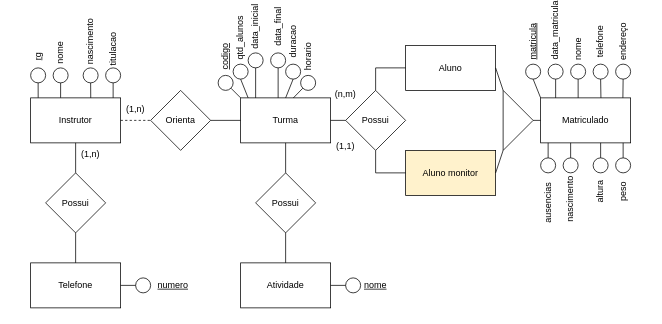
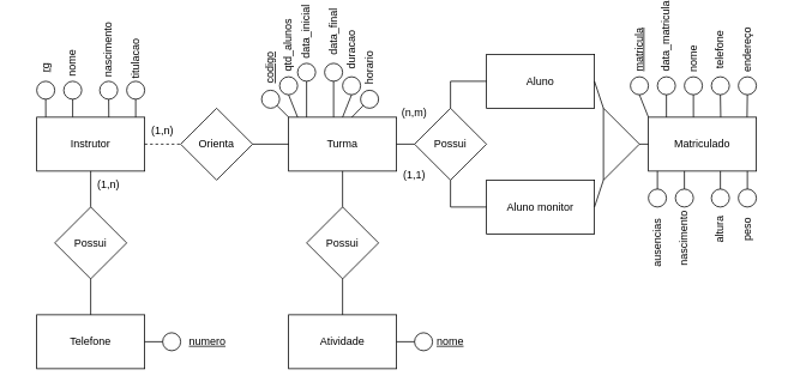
  <mxCell id="0" />
  <mxCell id="1" parent="0" />
  <mxCell id="2" value="Matriculado" style="rounded=0;whiteSpace=wrap;html=1;" vertex="1" parent="1"><mxGeometry x="720" y="130" width="120" height="60" as="geometry" /></mxCell>
  <mxCell id="3" value="" style="triangle;whiteSpace=wrap;html=1;rotation=0;" vertex="1" parent="1"><mxGeometry x="670" y="120" width="40" height="80" as="geometry" /></mxCell>
  <mxCell id="4" value="" style="endArrow=none;html=1;rounded=0;exitX=1;exitY=0.5;exitDx=0;exitDy=0;entryX=0;entryY=0.5;entryDx=0;entryDy=0;" edge="1" parent="1" source="3" target="2"><mxGeometry width="50" height="50" relative="1" as="geometry"><mxPoint x="690" y="180" as="sourcePoint" /><mxPoint x="740" y="130" as="targetPoint" /></mxGeometry></mxCell>
  <mxCell id="5" value="Aluno" style="rounded=0;whiteSpace=wrap;html=1;" vertex="1" parent="1"><mxGeometry x="540" y="60" width="120" height="60" as="geometry" /></mxCell>
- <mxCell id="6" value="Aluno monitor" style="rounded=0;whiteSpace=wrap;html=1;fillColor=#fff2cc;" vertex="1" parent="1"><mxGeometry x="540" y="200" width="120" height="60" as="geometry" /></mxCell>
+ <mxCell id="6" value="Aluno monitor" style="rounded=0;whiteSpace=wrap;html=1;" vertex="1" parent="1"><mxGeometry x="540" y="200" width="120" height="60" as="geometry" /></mxCell>
  <mxCell id="7" value="" style="endArrow=none;html=1;rounded=0;entryX=1;entryY=0.5;entryDx=0;entryDy=0;" edge="1" parent="1" target="5"><mxGeometry width="50" height="50" relative="1" as="geometry"><mxPoint x="670" y="120" as="sourcePoint" /><mxPoint x="540" y="110" as="targetPoint" /></mxGeometry></mxCell>
  <mxCell id="8" value="" style="endArrow=none;html=1;rounded=0;exitX=1;exitY=0.5;exitDx=0;exitDy=0;" edge="1" parent="1" source="6"><mxGeometry width="50" height="50" relative="1" as="geometry"><mxPoint x="630" y="280" as="sourcePoint" /><mxPoint x="670" y="200" as="targetPoint" /></mxGeometry></mxCell>
  <mxCell id="9" value="Turma" style="rounded=0;whiteSpace=wrap;html=1;" vertex="1" parent="1"><mxGeometry x="320" y="130" width="120" height="60" as="geometry" /></mxCell>
  <mxCell id="10" value="(n,m)" style="text;html=1;strokeColor=none;fillColor=none;align=center;verticalAlign=middle;whiteSpace=wrap;rounded=0;" vertex="1" parent="1"><mxGeometry x="430" y="110" width="60" height="30" as="geometry" /></mxCell>
  <mxCell id="11" value="(1,1)" style="text;html=1;strokeColor=none;fillColor=none;align=center;verticalAlign=middle;whiteSpace=wrap;rounded=0;" vertex="1" parent="1"><mxGeometry x="430" y="180" width="60" height="30" as="geometry" /></mxCell>
  <mxCell id="12" value="Possui" style="rhombus;whiteSpace=wrap;html=1;" vertex="1" parent="1"><mxGeometry x="340" y="230" width="80" height="80" as="geometry" /></mxCell>
  <mxCell id="13" value="Atividade" style="rounded=0;whiteSpace=wrap;html=1;" vertex="1" parent="1"><mxGeometry x="320" y="350" width="120" height="60" as="geometry" /></mxCell>
  <mxCell id="14" value="" style="endArrow=none;html=1;rounded=0;entryX=0.5;entryY=1;entryDx=0;entryDy=0;exitX=0.5;exitY=0;exitDx=0;exitDy=0;" edge="1" parent="1" source="12" target="9"><mxGeometry width="50" height="50" relative="1" as="geometry"><mxPoint x="280" y="280" as="sourcePoint" /><mxPoint x="330" y="230" as="targetPoint" /></mxGeometry></mxCell>
  <mxCell id="15" value="" style="endArrow=none;html=1;rounded=0;exitX=0.5;exitY=0;exitDx=0;exitDy=0;entryX=0.5;entryY=1;entryDx=0;entryDy=0;" edge="1" parent="1" source="13" target="12"><mxGeometry width="50" height="50" relative="1" as="geometry"><mxPoint x="300" y="300" as="sourcePoint" /><mxPoint x="350" y="250" as="targetPoint" /></mxGeometry></mxCell>
  <mxCell id="16" value="Orienta" style="rhombus;whiteSpace=wrap;html=1;" vertex="1" parent="1"><mxGeometry x="200" y="120" width="80" height="80" as="geometry" /></mxCell>
  <mxCell id="17" value="Instrutor" style="rounded=0;whiteSpace=wrap;html=1;" vertex="1" parent="1"><mxGeometry x="40" y="130" width="120" height="60" as="geometry" /></mxCell>
  <mxCell id="18" value="" style="endArrow=none;html=1;rounded=0;exitX=1;exitY=0.5;exitDx=0;exitDy=0;entryX=0;entryY=0.5;entryDx=0;entryDy=0;" edge="1" parent="1" source="16" target="9"><mxGeometry width="50" height="50" relative="1" as="geometry"><mxPoint x="270" y="170" as="sourcePoint" /><mxPoint x="320" y="120" as="targetPoint" /></mxGeometry></mxCell>
  <mxCell id="19" value="" style="endArrow=none;html=1;rounded=0;entryX=0;entryY=0.5;entryDx=0;entryDy=0;exitX=1;exitY=0.5;exitDx=0;exitDy=0;dashed=1;" edge="1" parent="1" source="17" target="16"><mxGeometry width="50" height="50" relative="1" as="geometry"><mxPoint x="160" y="230" as="sourcePoint" /><mxPoint x="210" y="180" as="targetPoint" /></mxGeometry></mxCell>
  <mxCell id="20" value="(1,n)" style="text;html=1;strokeColor=none;fillColor=none;align=center;verticalAlign=middle;whiteSpace=wrap;rounded=0;" vertex="1" parent="1"><mxGeometry x="150" y="130" width="60" height="30" as="geometry" /></mxCell>
  <mxCell id="21" value="" style="ellipse;whiteSpace=wrap;html=1;aspect=fixed;" vertex="1" parent="1"><mxGeometry x="290" y="100" width="20" height="20" as="geometry" /></mxCell>
  <mxCell id="22" value="" style="ellipse;whiteSpace=wrap;html=1;aspect=fixed;" vertex="1" parent="1"><mxGeometry x="310" y="85" width="20" height="20" as="geometry" /></mxCell>
  <mxCell id="23" value="" style="ellipse;whiteSpace=wrap;html=1;aspect=fixed;" vertex="1" parent="1"><mxGeometry x="330" y="70" width="20" height="20" as="geometry" /></mxCell>
  <mxCell id="24" value="" style="ellipse;whiteSpace=wrap;html=1;aspect=fixed;" vertex="1" parent="1"><mxGeometry x="360" y="70" width="20" height="20" as="geometry" /></mxCell>
  <mxCell id="25" value="" style="ellipse;whiteSpace=wrap;html=1;aspect=fixed;" vertex="1" parent="1"><mxGeometry x="380" y="85" width="20" height="20" as="geometry" /></mxCell>
  <mxCell id="26" value="" style="ellipse;whiteSpace=wrap;html=1;aspect=fixed;" vertex="1" parent="1"><mxGeometry x="400" y="100" width="20" height="20" as="geometry" /></mxCell>
  <mxCell id="27" value="&lt;u&gt;codigo&lt;/u&gt;" style="text;html=1;strokeColor=none;fillColor=none;align=center;verticalAlign=middle;whiteSpace=wrap;rounded=0;rotation=-90;" vertex="1" parent="1"><mxGeometry x="270" y="60" width="60" height="30" as="geometry" /></mxCell>
  <mxCell id="28" value="qtd_alunos" style="text;html=1;strokeColor=none;fillColor=none;align=center;verticalAlign=middle;whiteSpace=wrap;rounded=0;rotation=-90;" vertex="1" parent="1"><mxGeometry x="290" y="35" width="60" height="30" as="geometry" /></mxCell>
  <mxCell id="29" value="data_inicial" style="text;html=1;strokeColor=none;fillColor=none;align=center;verticalAlign=middle;whiteSpace=wrap;rounded=0;rotation=-90;" vertex="1" parent="1"><mxGeometry x="310" y="20" width="60" height="30" as="geometry" /></mxCell>
  <mxCell id="30" value="data_final" style="text;html=1;strokeColor=none;fillColor=none;align=center;verticalAlign=middle;whiteSpace=wrap;rounded=0;rotation=-90;" vertex="1" parent="1"><mxGeometry x="340" y="20" width="60" height="30" as="geometry" /></mxCell>
  <mxCell id="31" value="duracao" style="text;html=1;strokeColor=none;fillColor=none;align=center;verticalAlign=middle;whiteSpace=wrap;rounded=0;rotation=-90;" vertex="1" parent="1"><mxGeometry x="360" y="40" width="60" height="30" as="geometry" /></mxCell>
  <mxCell id="32" value="horario" style="text;html=1;strokeColor=none;fillColor=none;align=center;verticalAlign=middle;whiteSpace=wrap;rounded=0;rotation=-90;" vertex="1" parent="1"><mxGeometry x="380" y="60" width="60" height="30" as="geometry" /></mxCell>
  <mxCell id="33" value="" style="ellipse;whiteSpace=wrap;html=1;aspect=fixed;" vertex="1" parent="1"><mxGeometry x="40" y="90" width="20" height="20" as="geometry" /></mxCell>
  <mxCell id="34" value="" style="ellipse;whiteSpace=wrap;html=1;aspect=fixed;" vertex="1" parent="1"><mxGeometry x="140" y="90" width="20" height="20" as="geometry" /></mxCell>
  <mxCell id="35" value="" style="ellipse;whiteSpace=wrap;html=1;aspect=fixed;" vertex="1" parent="1"><mxGeometry x="70" y="90" width="20" height="20" as="geometry" /></mxCell>
  <mxCell id="36" value="" style="ellipse;whiteSpace=wrap;html=1;aspect=fixed;" vertex="1" parent="1"><mxGeometry x="110" y="90" width="20" height="20" as="geometry" /></mxCell>
  <mxCell id="37" value="" style="endArrow=none;html=1;rounded=0;entryX=0.5;entryY=1;entryDx=0;entryDy=0;exitX=0.084;exitY=-0.002;exitDx=0;exitDy=0;exitPerimeter=0;" edge="1" parent="1" source="17" target="33"><mxGeometry width="50" height="50" relative="1" as="geometry"><mxPoint x="60" y="130" as="sourcePoint" /><mxPoint x="110" y="80" as="targetPoint" /></mxGeometry></mxCell>
  <mxCell id="38" value="" style="endArrow=none;html=1;rounded=0;entryX=0.5;entryY=1;entryDx=0;entryDy=0;exitX=0.333;exitY=-0.002;exitDx=0;exitDy=0;exitPerimeter=0;" edge="1" parent="1" source="17" target="35"><mxGeometry width="50" height="50" relative="1" as="geometry"><mxPoint x="90" y="130" as="sourcePoint" /><mxPoint x="140" y="80" as="targetPoint" /></mxGeometry></mxCell>
  <mxCell id="39" value="" style="endArrow=none;html=1;rounded=0;exitX=0.668;exitY=0.001;exitDx=0;exitDy=0;exitPerimeter=0;entryX=0.5;entryY=1;entryDx=0;entryDy=0;" edge="1" parent="1" source="17" target="36"><mxGeometry width="50" height="50" relative="1" as="geometry"><mxPoint x="100" y="150" as="sourcePoint" /><mxPoint x="150" y="100" as="targetPoint" /></mxGeometry></mxCell>
  <mxCell id="40" value="" style="endArrow=none;html=1;rounded=0;exitX=0;exitY=0;exitDx=0;exitDy=0;entryX=0.5;entryY=1;entryDx=0;entryDy=0;" edge="1" parent="1" source="20" target="34"><mxGeometry width="50" height="50" relative="1" as="geometry"><mxPoint x="90" y="120" as="sourcePoint" /><mxPoint x="140" y="70" as="targetPoint" /></mxGeometry></mxCell>
  <mxCell id="41" value="&lt;u&gt;rg&lt;/u&gt;" style="text;html=1;strokeColor=none;fillColor=none;align=center;verticalAlign=middle;whiteSpace=wrap;rounded=0;rotation=-90;" vertex="1" parent="1"><mxGeometry x="20" y="60" width="60" height="30" as="geometry" /></mxCell>
  <mxCell id="42" value="nome" style="text;html=1;strokeColor=none;fillColor=none;align=center;verticalAlign=middle;whiteSpace=wrap;rounded=0;rotation=-90;" vertex="1" parent="1"><mxGeometry x="50" y="55" width="60" height="30" as="geometry" /></mxCell>
  <mxCell id="43" value="nascimento" style="text;html=1;strokeColor=none;fillColor=none;align=center;verticalAlign=middle;whiteSpace=wrap;rounded=0;rotation=-90;" vertex="1" parent="1"><mxGeometry x="90" y="40" width="60" height="30" as="geometry" /></mxCell>
  <mxCell id="44" value="titulacao" style="text;html=1;strokeColor=none;fillColor=none;align=center;verticalAlign=middle;whiteSpace=wrap;rounded=0;rotation=-90;" vertex="1" parent="1"><mxGeometry x="120" y="50" width="60" height="30" as="geometry" /></mxCell>
  <mxCell id="45" value="Possui" style="rhombus;whiteSpace=wrap;html=1;" vertex="1" parent="1"><mxGeometry x="60" y="230" width="80" height="80" as="geometry" /></mxCell>
  <mxCell id="46" value="Telefone" style="rounded=0;whiteSpace=wrap;html=1;" vertex="1" parent="1"><mxGeometry x="40" y="350" width="120" height="60" as="geometry" /></mxCell>
  <mxCell id="47" value="(1,n)" style="text;html=1;strokeColor=none;fillColor=none;align=center;verticalAlign=middle;whiteSpace=wrap;rounded=0;" vertex="1" parent="1"><mxGeometry x="90" y="190" width="60" height="30" as="geometry" /></mxCell>
  <mxCell id="48" value="" style="endArrow=none;html=1;rounded=0;entryX=0.5;entryY=1;entryDx=0;entryDy=0;exitX=0.5;exitY=0;exitDx=0;exitDy=0;" edge="1" parent="1" source="46" target="45"><mxGeometry width="50" height="50" relative="1" as="geometry"><mxPoint x="80" y="370" as="sourcePoint" /><mxPoint x="130" y="320" as="targetPoint" /></mxGeometry></mxCell>
  <mxCell id="49" value="" style="endArrow=none;html=1;rounded=0;entryX=0.5;entryY=1;entryDx=0;entryDy=0;exitX=0.5;exitY=0;exitDx=0;exitDy=0;" edge="1" parent="1" source="45" target="17"><mxGeometry width="50" height="50" relative="1" as="geometry"><mxPoint x="-60" y="250" as="sourcePoint" /><mxPoint x="-10" y="200" as="targetPoint" /></mxGeometry></mxCell>
  <mxCell id="50" value="" style="endArrow=none;html=1;rounded=0;exitX=0;exitY=0;exitDx=0;exitDy=0;entryX=1;entryY=1;entryDx=0;entryDy=0;" edge="1" parent="1" source="9" target="21"><mxGeometry width="50" height="50" relative="1" as="geometry"><mxPoint x="270" y="150" as="sourcePoint" /><mxPoint x="320" y="100" as="targetPoint" /></mxGeometry></mxCell>
  <mxCell id="51" value="" style="endArrow=none;html=1;rounded=0;entryX=0.5;entryY=1;entryDx=0;entryDy=0;" edge="1" parent="1" target="23"><mxGeometry width="50" height="50" relative="1" as="geometry"><mxPoint x="340" y="130" as="sourcePoint" /><mxPoint x="390" y="80" as="targetPoint" /></mxGeometry></mxCell>
  <mxCell id="52" value="" style="endArrow=none;html=1;rounded=0;entryX=0.5;entryY=1;entryDx=0;entryDy=0;" edge="1" parent="1" target="24"><mxGeometry width="50" height="50" relative="1" as="geometry"><mxPoint x="370" y="130" as="sourcePoint" /><mxPoint x="420" y="80" as="targetPoint" /></mxGeometry></mxCell>
  <mxCell id="53" value="" style="endArrow=none;html=1;rounded=0;entryX=0.5;entryY=1;entryDx=0;entryDy=0;" edge="1" parent="1" target="22"><mxGeometry width="50" height="50" relative="1" as="geometry"><mxPoint x="330" y="130" as="sourcePoint" /><mxPoint x="380" y="80" as="targetPoint" /></mxGeometry></mxCell>
  <mxCell id="54" value="" style="endArrow=none;html=1;rounded=0;entryX=0.5;entryY=1;entryDx=0;entryDy=0;" edge="1" parent="1" target="25"><mxGeometry width="50" height="50" relative="1" as="geometry"><mxPoint x="380" y="130" as="sourcePoint" /><mxPoint x="430" y="80" as="targetPoint" /></mxGeometry></mxCell>
  <mxCell id="55" value="" style="endArrow=none;html=1;rounded=0;entryX=0;entryY=1;entryDx=0;entryDy=0;exitX=0.585;exitY=0.003;exitDx=0;exitDy=0;exitPerimeter=0;" edge="1" parent="1" source="9" target="26"><mxGeometry width="50" height="50" relative="1" as="geometry"><mxPoint x="370" y="140" as="sourcePoint" /><mxPoint x="420" y="90" as="targetPoint" /></mxGeometry></mxCell>
  <mxCell id="56" value="" style="ellipse;whiteSpace=wrap;html=1;aspect=fixed;" vertex="1" parent="1"><mxGeometry x="460" y="370" width="20" height="20" as="geometry" /></mxCell>
  <mxCell id="57" value="" style="endArrow=none;html=1;rounded=0;entryX=0;entryY=0.5;entryDx=0;entryDy=0;" edge="1" parent="1" target="56"><mxGeometry width="50" height="50" relative="1" as="geometry"><mxPoint x="440" y="380" as="sourcePoint" /><mxPoint x="490" y="330" as="targetPoint" /></mxGeometry></mxCell>
  <mxCell id="58" value="&lt;u&gt;nome&lt;/u&gt;" style="text;html=1;strokeColor=none;fillColor=none;align=center;verticalAlign=middle;whiteSpace=wrap;rounded=0;" vertex="1" parent="1"><mxGeometry x="470" y="365" width="60" height="30" as="geometry" /></mxCell>
  <mxCell id="59" value="" style="ellipse;whiteSpace=wrap;html=1;aspect=fixed;" vertex="1" parent="1"><mxGeometry x="700" y="85" width="20" height="20" as="geometry" /></mxCell>
  <mxCell id="60" value="" style="ellipse;whiteSpace=wrap;html=1;aspect=fixed;" vertex="1" parent="1"><mxGeometry x="730" y="85" width="20" height="20" as="geometry" /></mxCell>
  <mxCell id="61" value="" style="ellipse;whiteSpace=wrap;html=1;aspect=fixed;" vertex="1" parent="1"><mxGeometry x="760" y="85" width="20" height="20" as="geometry" /></mxCell>
  <mxCell id="62" value="" style="ellipse;whiteSpace=wrap;html=1;aspect=fixed;" vertex="1" parent="1"><mxGeometry x="790" y="85" width="20" height="20" as="geometry" /></mxCell>
  <mxCell id="63" value="" style="ellipse;whiteSpace=wrap;html=1;aspect=fixed;" vertex="1" parent="1"><mxGeometry x="820" y="85" width="20" height="20" as="geometry" /></mxCell>
  <mxCell id="64" value="" style="ellipse;whiteSpace=wrap;html=1;aspect=fixed;" vertex="1" parent="1"><mxGeometry x="750" y="210" width="20" height="20" as="geometry" /></mxCell>
  <mxCell id="65" value="" style="ellipse;whiteSpace=wrap;html=1;aspect=fixed;" vertex="1" parent="1"><mxGeometry x="720" y="210" width="20" height="20" as="geometry" /></mxCell>
  <mxCell id="66" value="" style="ellipse;whiteSpace=wrap;html=1;aspect=fixed;" vertex="1" parent="1"><mxGeometry x="820" y="210" width="20" height="20" as="geometry" /></mxCell>
  <mxCell id="67" value="" style="ellipse;whiteSpace=wrap;html=1;aspect=fixed;" vertex="1" parent="1"><mxGeometry x="790" y="210" width="20" height="20" as="geometry" /></mxCell>
  <mxCell id="68" value="&lt;u&gt;matricula&lt;/u&gt;" style="text;html=1;strokeColor=none;fillColor=none;align=center;verticalAlign=middle;whiteSpace=wrap;rounded=0;rotation=-90;" vertex="1" parent="1"><mxGeometry x="680" y="40" width="60" height="30" as="geometry" /></mxCell>
  <mxCell id="69" value="data_matricula" style="text;html=1;strokeColor=none;fillColor=none;align=center;verticalAlign=middle;whiteSpace=wrap;rounded=0;rotation=-90;" vertex="1" parent="1"><mxGeometry x="710" y="25" width="60" height="30" as="geometry" /></mxCell>
  <mxCell id="70" value="nome" style="text;html=1;strokeColor=none;fillColor=none;align=center;verticalAlign=middle;whiteSpace=wrap;rounded=0;rotation=-90;" vertex="1" parent="1"><mxGeometry x="740" y="50" width="60" height="30" as="geometry" /></mxCell>
  <mxCell id="71" value="endereço" style="text;html=1;strokeColor=none;fillColor=none;align=center;verticalAlign=middle;whiteSpace=wrap;rounded=0;rotation=-90;" vertex="1" parent="1"><mxGeometry x="800" y="40" width="60" height="30" as="geometry" /></mxCell>
  <mxCell id="72" value="telefone" style="text;html=1;strokeColor=none;fillColor=none;align=center;verticalAlign=middle;whiteSpace=wrap;rounded=0;rotation=-90;" vertex="1" parent="1"><mxGeometry x="770" y="40" width="60" height="30" as="geometry" /></mxCell>
  <mxCell id="73" value="ausencias" style="text;html=1;strokeColor=none;fillColor=none;align=center;verticalAlign=middle;whiteSpace=wrap;rounded=0;rotation=-90;" vertex="1" parent="1"><mxGeometry x="700" y="255" width="60" height="30" as="geometry" /></mxCell>
  <mxCell id="74" value="nascimento" style="text;html=1;strokeColor=none;fillColor=none;align=center;verticalAlign=middle;whiteSpace=wrap;rounded=0;rotation=-90;" vertex="1" parent="1"><mxGeometry x="730" y="250" width="60" height="30" as="geometry" /></mxCell>
  <mxCell id="75" value="altura" style="text;html=1;strokeColor=none;fillColor=none;align=center;verticalAlign=middle;whiteSpace=wrap;rounded=0;rotation=-90;" vertex="1" parent="1"><mxGeometry x="770" y="240" width="60" height="30" as="geometry" /></mxCell>
  <mxCell id="76" value="peso" style="text;html=1;strokeColor=none;fillColor=none;align=center;verticalAlign=middle;whiteSpace=wrap;rounded=0;rotation=-90;" vertex="1" parent="1"><mxGeometry x="800" y="240" width="60" height="30" as="geometry" /></mxCell>
  <mxCell id="77" value="Possui" style="rhombus;whiteSpace=wrap;html=1;" vertex="1" parent="1"><mxGeometry x="460" y="120" width="80" height="80" as="geometry" /></mxCell>
  <mxCell id="78" value="" style="endArrow=none;html=1;rounded=0;exitX=1;exitY=0.5;exitDx=0;exitDy=0;entryX=0;entryY=0.5;entryDx=0;entryDy=0;" edge="1" parent="1" source="9" target="77"><mxGeometry width="50" height="50" relative="1" as="geometry"><mxPoint x="450" y="190" as="sourcePoint" /><mxPoint x="500" y="140" as="targetPoint" /></mxGeometry></mxCell>
  <mxCell id="79" value="" style="endArrow=none;html=1;rounded=0;exitX=0.5;exitY=1;exitDx=0;exitDy=0;" edge="1" parent="1" source="77"><mxGeometry width="50" height="50" relative="1" as="geometry"><mxPoint x="490" y="280" as="sourcePoint" /><mxPoint x="540" y="230" as="targetPoint" /><Array as="points"><mxPoint x="500" y="230" /></Array></mxGeometry></mxCell>
  <mxCell id="80" value="" style="endArrow=none;html=1;rounded=0;entryX=0;entryY=0.5;entryDx=0;entryDy=0;" edge="1" parent="1" target="5"><mxGeometry width="50" height="50" relative="1" as="geometry"><mxPoint x="500" y="120" as="sourcePoint" /><mxPoint x="550" y="70" as="targetPoint" /><Array as="points"><mxPoint x="500" y="90" /></Array></mxGeometry></mxCell>
  <mxCell id="81" value="" style="ellipse;whiteSpace=wrap;html=1;aspect=fixed;" vertex="1" parent="1"><mxGeometry x="180" y="370" width="20" height="20" as="geometry" /></mxCell>
  <mxCell id="82" value="&lt;u&gt;numero&lt;/u&gt;" style="text;html=1;strokeColor=none;fillColor=none;align=center;verticalAlign=middle;whiteSpace=wrap;rounded=0;" vertex="1" parent="1"><mxGeometry x="200" y="365" width="60" height="30" as="geometry" /></mxCell>
  <mxCell id="83" value="" style="endArrow=none;html=1;rounded=0;entryX=0;entryY=0.5;entryDx=0;entryDy=0;" edge="1" parent="1" target="81"><mxGeometry width="50" height="50" relative="1" as="geometry"><mxPoint x="160" y="380" as="sourcePoint" /><mxPoint x="210" y="330" as="targetPoint" /></mxGeometry></mxCell>
  <mxCell id="84" value="" style="endArrow=none;html=1;rounded=0;exitX=0.5;exitY=1;exitDx=0;exitDy=0;entryX=0;entryY=0;entryDx=0;entryDy=0;" edge="1" parent="1" source="59" target="2"><mxGeometry width="50" height="50" relative="1" as="geometry"><mxPoint x="700" y="140" as="sourcePoint" /><mxPoint x="750" y="90" as="targetPoint" /></mxGeometry></mxCell>
  <mxCell id="85" value="" style="endArrow=none;html=1;rounded=0;entryX=0.5;entryY=1;entryDx=0;entryDy=0;exitX=0.914;exitY=-0.001;exitDx=0;exitDy=0;exitPerimeter=0;" edge="1" parent="1" source="2" target="63"><mxGeometry width="50" height="50" relative="1" as="geometry"><mxPoint x="810" y="130" as="sourcePoint" /><mxPoint x="860" y="80" as="targetPoint" /></mxGeometry></mxCell>
  <mxCell id="86" value="" style="endArrow=none;html=1;rounded=0;entryX=0.5;entryY=1;entryDx=0;entryDy=0;exitX=0.67;exitY=0;exitDx=0;exitDy=0;exitPerimeter=0;" edge="1" parent="1" source="2" target="62"><mxGeometry width="50" height="50" relative="1" as="geometry"><mxPoint x="760" y="150" as="sourcePoint" /><mxPoint x="810" y="100" as="targetPoint" /></mxGeometry></mxCell>
  <mxCell id="87" value="" style="endArrow=none;html=1;rounded=0;entryX=0.5;entryY=1;entryDx=0;entryDy=0;exitX=0.167;exitY=0;exitDx=0;exitDy=0;exitPerimeter=0;" edge="1" parent="1" source="2" target="60"><mxGeometry width="50" height="50" relative="1" as="geometry"><mxPoint x="740" y="120" as="sourcePoint" /><mxPoint x="790" y="110" as="targetPoint" /></mxGeometry></mxCell>
  <mxCell id="88" value="" style="endArrow=none;html=1;rounded=0;entryX=0.5;entryY=1;entryDx=0;entryDy=0;exitX=0.417;exitY=0;exitDx=0;exitDy=0;exitPerimeter=0;" edge="1" parent="1" source="2" target="61"><mxGeometry width="50" height="50" relative="1" as="geometry"><mxPoint x="750" y="150" as="sourcePoint" /><mxPoint x="800" y="100" as="targetPoint" /></mxGeometry></mxCell>
  <mxCell id="89" value="" style="endArrow=none;html=1;rounded=0;exitX=0.5;exitY=0;exitDx=0;exitDy=0;" edge="1" parent="1" source="65"><mxGeometry width="50" height="50" relative="1" as="geometry"><mxPoint x="680" y="240" as="sourcePoint" /><mxPoint x="730" y="190" as="targetPoint" /></mxGeometry></mxCell>
  <mxCell id="90" value="" style="endArrow=none;html=1;rounded=0;exitX=0.5;exitY=0;exitDx=0;exitDy=0;" edge="1" parent="1" source="64"><mxGeometry width="50" height="50" relative="1" as="geometry"><mxPoint x="710" y="240" as="sourcePoint" /><mxPoint x="760" y="190" as="targetPoint" /></mxGeometry></mxCell>
  <mxCell id="91" value="" style="endArrow=none;html=1;rounded=0;exitX=0.5;exitY=0;exitDx=0;exitDy=0;" edge="1" parent="1" source="67"><mxGeometry width="50" height="50" relative="1" as="geometry"><mxPoint x="750" y="240" as="sourcePoint" /><mxPoint x="800" y="190" as="targetPoint" /></mxGeometry></mxCell>
  <mxCell id="92" value="" style="endArrow=none;html=1;rounded=0;exitX=0.5;exitY=0;exitDx=0;exitDy=0;" edge="1" parent="1" source="66"><mxGeometry width="50" height="50" relative="1" as="geometry"><mxPoint x="780" y="240" as="sourcePoint" /><mxPoint x="830" y="190" as="targetPoint" /></mxGeometry></mxCell>
